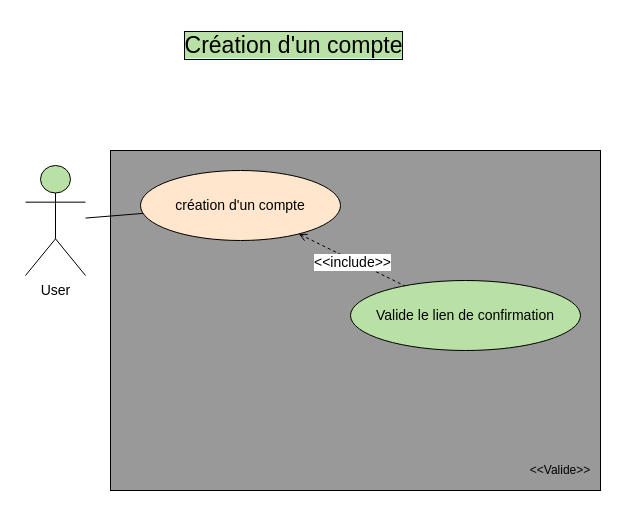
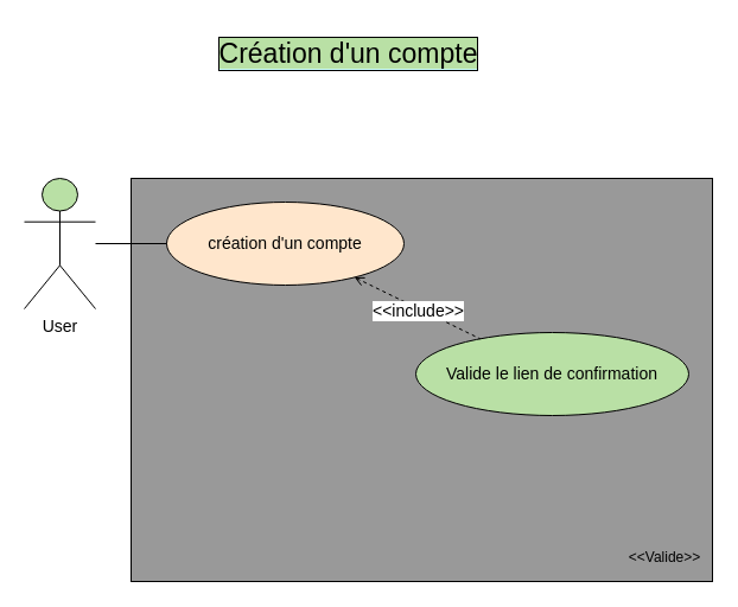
  <mxCell id="0" />
  <mxCell id="1" parent="0" />
  <mxCell id="2" value="" style="rounded=0;whiteSpace=wrap;html=1;fillColor=#999999;" parent="1" vertex="1"><mxGeometry x="110" y="150" width="490" height="340" as="geometry" /></mxCell>
  <mxCell id="3" value="&amp;lt;&amp;lt;Valide&amp;gt;&amp;gt;" style="text;html=1;strokeColor=none;fillColor=none;align=center;verticalAlign=middle;whiteSpace=wrap;rounded=0;" parent="1" vertex="1"><mxGeometry x="540" y="460" width="40" height="20" as="geometry" /></mxCell>
- <mxCell id="4" value="User" style="shape=umlActor;verticalLabelPosition=bottom;labelBackgroundColor=#ffffff;verticalAlign=top;html=1;fontSize=14;fillColor=#B9E0A5;" parent="1" vertex="1"><mxGeometry x="25" y="165" width="60" height="110" as="geometry" /></mxCell>
+ <mxCell id="4" value="User" style="shape=umlActor;verticalLabelPosition=bottom;labelBackgroundColor=#ffffff;verticalAlign=top;html=1;fontSize=14;fillColor=#B9E0A5;" parent="1" vertex="1"><mxGeometry x="20" y="150" width="60" height="110" as="geometry" /></mxCell>
  <mxCell id="5" value="Valide le lien de confirmation" style="ellipse;whiteSpace=wrap;html=1;fontSize=14;fillColor=#b9e0a5;" parent="1" vertex="1"><mxGeometry x="350" y="280" width="230" height="70" as="geometry" /></mxCell>
  <mxCell id="6" value="création d'un compte" style="ellipse;whiteSpace=wrap;html=1;fontSize=14;fillColor=#FFE6CC;" parent="1" vertex="1"><mxGeometry x="140" y="170" width="200" height="70" as="geometry" /></mxCell>
  <mxCell id="7" value="" style="endArrow=none;html=1;fontSize=14;" parent="1" source="4" target="6" edge="1"><mxGeometry width="50" height="50" relative="1" as="geometry"><mxPoint x="80" y="455" as="sourcePoint" /><mxPoint x="140" y="380" as="targetPoint" /></mxGeometry></mxCell>
  <mxCell id="8" value="&lt;span style=&quot;background-color: rgb(185 , 224 , 165)&quot;&gt;Création d'un compte&lt;/span&gt;" style="text;html=1;strokeColor=none;fillColor=none;align=center;verticalAlign=middle;whiteSpace=wrap;rounded=0;fontSize=23;labelBackgroundColor=#CCFFFF;labelBorderColor=#000000;spacingTop=0;" parent="1" vertex="1"><mxGeometry x="115" y="20" width="357" height="50" as="geometry" /></mxCell>
  <mxCell id="9" value="&amp;lt;&amp;lt;include&amp;gt;&amp;gt;" style="endArrow=none;endSize=12;dashed=1;html=1;fontSize=14;startArrow=open;startFill=0;endFill=0;" parent="1" source="6" target="5" edge="1"><mxGeometry x="0.033" y="-2" width="160" relative="1" as="geometry"><mxPoint x="270" y="220" as="sourcePoint" /><mxPoint x="370" y="310" as="targetPoint" /><mxPoint as="offset" /></mxGeometry></mxCell>
